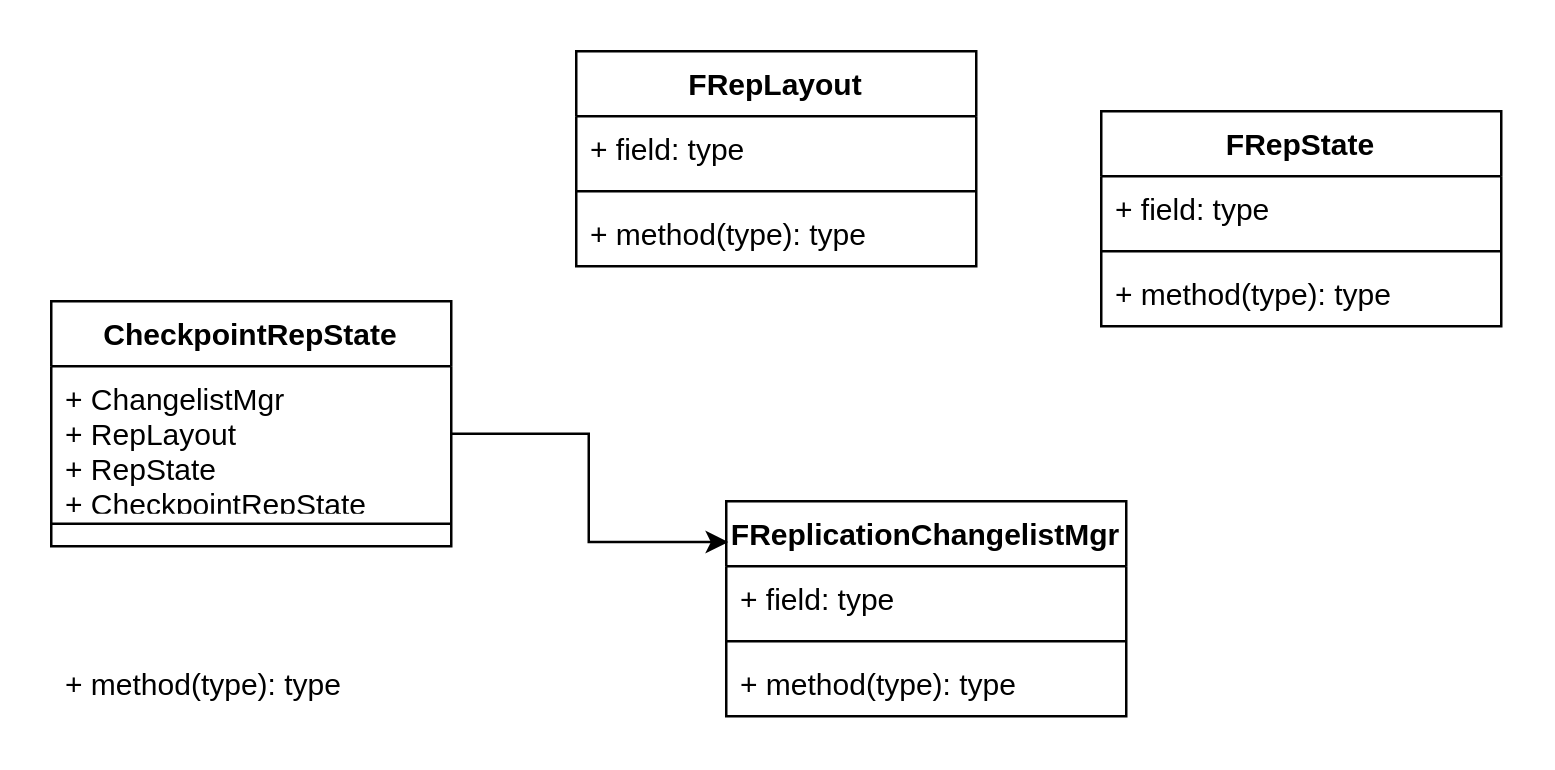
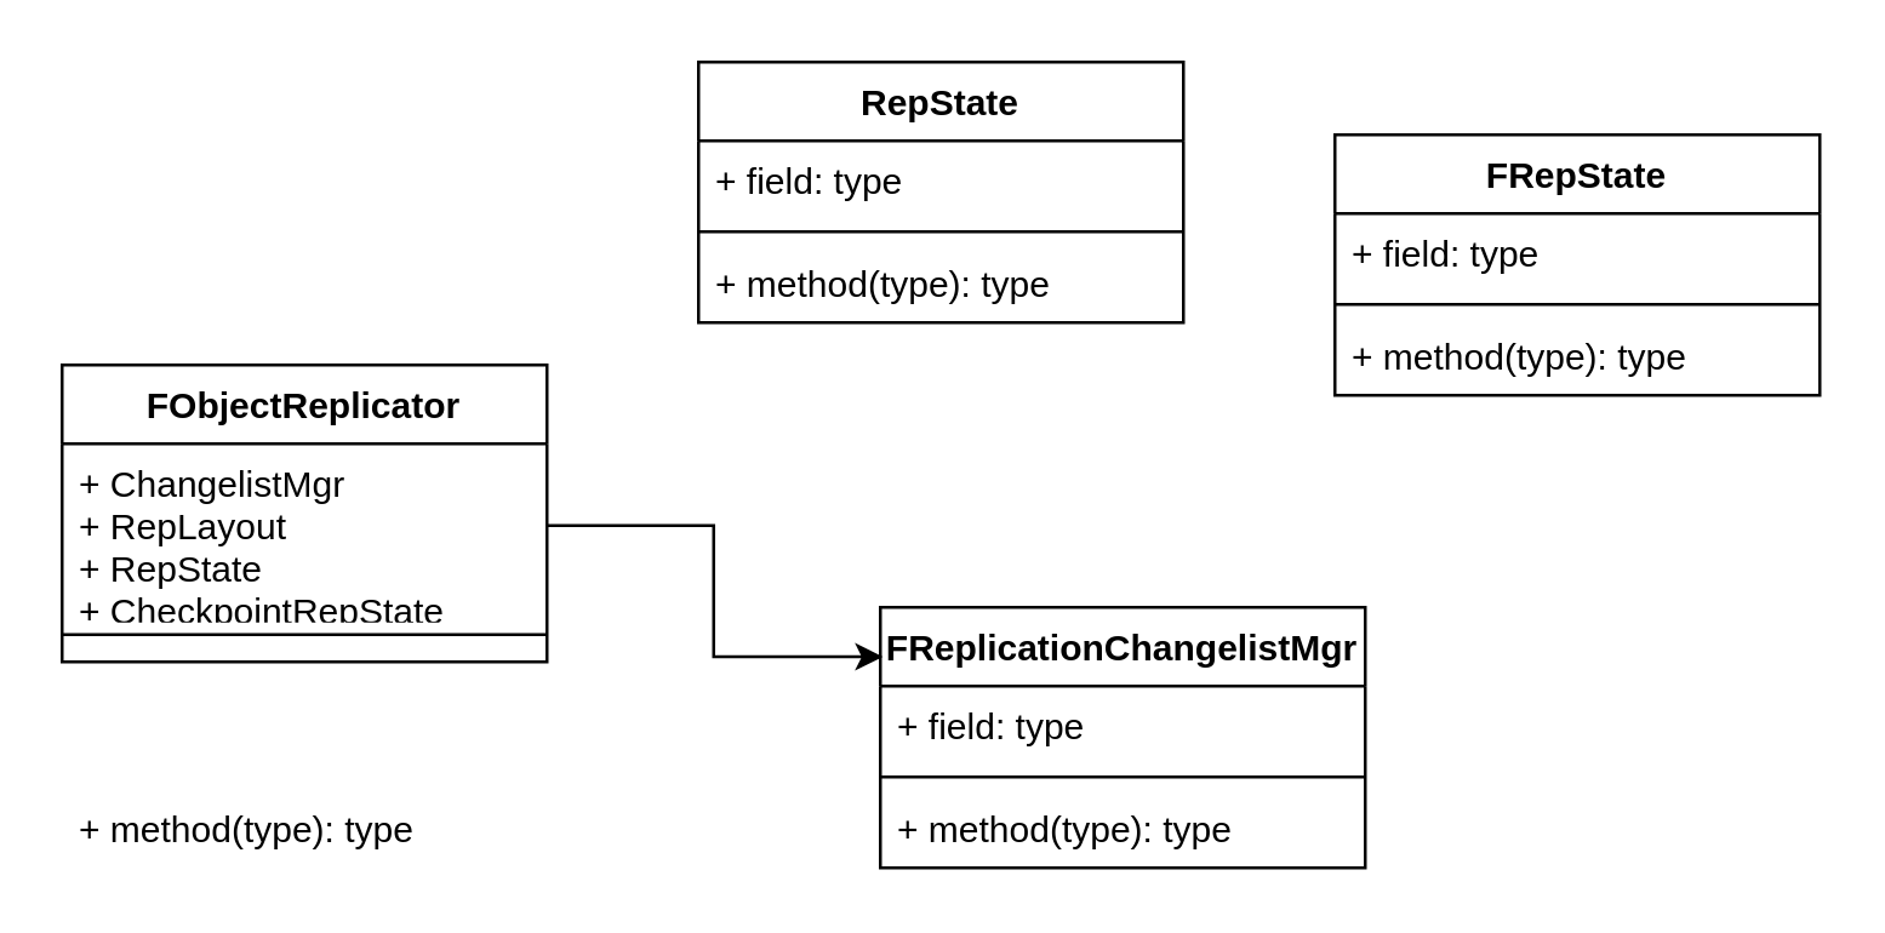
  <mxCell id="0" />
  <mxCell id="1" parent="0" />
- <mxCell id="2" value="CheckpointRepState" style="swimlane;fontStyle=1;align=center;verticalAlign=top;childLayout=stackLayout;horizontal=1;startSize=26;horizontalStack=0;resizeParent=1;resizeParentMax=0;resizeLast=0;collapsible=1;marginBottom=0;" parent="1" vertex="1"><mxGeometry x="20" y="120" width="160" height="98" as="geometry" /></mxCell>
+ <mxCell id="2" value="FObjectReplicator" style="swimlane;fontStyle=1;align=center;verticalAlign=top;childLayout=stackLayout;horizontal=1;startSize=26;horizontalStack=0;resizeParent=1;resizeParentMax=0;resizeLast=0;collapsible=1;marginBottom=0;" parent="1" vertex="1"><mxGeometry x="20" y="120" width="160" height="98" as="geometry" /></mxCell>
  <mxCell id="3" value="+ ChangelistMgr&#10;+ RepLayout&#10;+ RepState&#10;+ CheckpointRepState&#10;" style="text;strokeColor=none;fillColor=none;align=left;verticalAlign=top;spacingLeft=4;spacingRight=4;overflow=hidden;rotatable=0;points=[[0,0.5],[1,0.5]];portConstraint=eastwest;" parent="2" vertex="1"><mxGeometry y="26" width="160" height="54" as="geometry" /></mxCell>
  <mxCell id="4" value="" style="line;strokeWidth=1;fillColor=none;align=left;verticalAlign=middle;spacingTop=-1;spacingLeft=3;spacingRight=3;rotatable=0;labelPosition=right;points=[];portConstraint=eastwest;strokeColor=inherit;" parent="2" vertex="1"><mxGeometry y="80" width="160" height="18" as="geometry" /></mxCell>
  <mxCell id="5" value="FReplicationChangelistMgr" style="swimlane;fontStyle=1;align=center;verticalAlign=top;childLayout=stackLayout;horizontal=1;startSize=26;horizontalStack=0;resizeParent=1;resizeParentMax=0;resizeLast=0;collapsible=1;marginBottom=0;whiteSpace=wrap;html=1;" vertex="1" parent="1"><mxGeometry x="290" y="200" width="160" height="86" as="geometry" /></mxCell>
  <mxCell id="6" value="+ field: type" style="text;strokeColor=none;fillColor=none;align=left;verticalAlign=top;spacingLeft=4;spacingRight=4;overflow=hidden;rotatable=0;points=[[0,0.5],[1,0.5]];portConstraint=eastwest;whiteSpace=wrap;html=1;" vertex="1" parent="5"><mxGeometry y="26" width="160" height="26" as="geometry" /></mxCell>
  <mxCell id="7" value="" style="line;strokeWidth=1;fillColor=none;align=left;verticalAlign=middle;spacingTop=-1;spacingLeft=3;spacingRight=3;rotatable=0;labelPosition=right;points=[];portConstraint=eastwest;strokeColor=inherit;" vertex="1" parent="5"><mxGeometry y="52" width="160" height="8" as="geometry" /></mxCell>
  <mxCell id="8" value="+ method(type): type" style="text;strokeColor=none;fillColor=none;align=left;verticalAlign=top;spacingLeft=4;spacingRight=4;overflow=hidden;rotatable=0;points=[[0,0.5],[1,0.5]];portConstraint=eastwest;whiteSpace=wrap;html=1;" vertex="1" parent="5"><mxGeometry y="60" width="160" height="26" as="geometry" /></mxCell>
- <mxCell id="9" value="FRepLayout" style="swimlane;fontStyle=1;align=center;verticalAlign=top;childLayout=stackLayout;horizontal=1;startSize=26;horizontalStack=0;resizeParent=1;resizeParentMax=0;resizeLast=0;collapsible=1;marginBottom=0;whiteSpace=wrap;html=1;" vertex="1" parent="1"><mxGeometry x="230" y="20" width="160" height="86" as="geometry" /></mxCell>
+ <mxCell id="9" value="RepState" style="swimlane;fontStyle=1;align=center;verticalAlign=top;childLayout=stackLayout;horizontal=1;startSize=26;horizontalStack=0;resizeParent=1;resizeParentMax=0;resizeLast=0;collapsible=1;marginBottom=0;whiteSpace=wrap;html=1;" vertex="1" parent="1"><mxGeometry x="230" y="20" width="160" height="86" as="geometry" /></mxCell>
  <mxCell id="10" value="+ field: type" style="text;strokeColor=none;fillColor=none;align=left;verticalAlign=top;spacingLeft=4;spacingRight=4;overflow=hidden;rotatable=0;points=[[0,0.5],[1,0.5]];portConstraint=eastwest;whiteSpace=wrap;html=1;" vertex="1" parent="9"><mxGeometry y="26" width="160" height="26" as="geometry" /></mxCell>
  <mxCell id="11" value="" style="line;strokeWidth=1;fillColor=none;align=left;verticalAlign=middle;spacingTop=-1;spacingLeft=3;spacingRight=3;rotatable=0;labelPosition=right;points=[];portConstraint=eastwest;strokeColor=inherit;" vertex="1" parent="9"><mxGeometry y="52" width="160" height="8" as="geometry" /></mxCell>
  <mxCell id="12" value="+ method(type): type" style="text;strokeColor=none;fillColor=none;align=left;verticalAlign=top;spacingLeft=4;spacingRight=4;overflow=hidden;rotatable=0;points=[[0,0.5],[1,0.5]];portConstraint=eastwest;whiteSpace=wrap;html=1;" vertex="1" parent="9"><mxGeometry y="60" width="160" height="26" as="geometry" /></mxCell>
  <mxCell id="13" value="FRepState" style="swimlane;fontStyle=1;align=center;verticalAlign=top;childLayout=stackLayout;horizontal=1;startSize=26;horizontalStack=0;resizeParent=1;resizeParentMax=0;resizeLast=0;collapsible=1;marginBottom=0;whiteSpace=wrap;html=1;" vertex="1" parent="1"><mxGeometry x="440" y="44" width="160" height="86" as="geometry" /></mxCell>
  <mxCell id="14" value="+ field: type" style="text;strokeColor=none;fillColor=none;align=left;verticalAlign=top;spacingLeft=4;spacingRight=4;overflow=hidden;rotatable=0;points=[[0,0.5],[1,0.5]];portConstraint=eastwest;whiteSpace=wrap;html=1;" vertex="1" parent="13"><mxGeometry y="26" width="160" height="26" as="geometry" /></mxCell>
  <mxCell id="15" value="" style="line;strokeWidth=1;fillColor=none;align=left;verticalAlign=middle;spacingTop=-1;spacingLeft=3;spacingRight=3;rotatable=0;labelPosition=right;points=[];portConstraint=eastwest;strokeColor=inherit;" vertex="1" parent="13"><mxGeometry y="52" width="160" height="8" as="geometry" /></mxCell>
  <mxCell id="16" value="+ method(type): type" style="text;strokeColor=none;fillColor=none;align=left;verticalAlign=top;spacingLeft=4;spacingRight=4;overflow=hidden;rotatable=0;points=[[0,0.5],[1,0.5]];portConstraint=eastwest;whiteSpace=wrap;html=1;" vertex="1" parent="13"><mxGeometry y="60" width="160" height="26" as="geometry" /></mxCell>
  <mxCell id="17" style="edgeStyle=orthogonalEdgeStyle;rounded=0;orthogonalLoop=1;jettySize=auto;html=1;entryX=0.005;entryY=0.19;entryDx=0;entryDy=0;entryPerimeter=0;" edge="1" parent="1" source="3" target="5"><mxGeometry relative="1" as="geometry" /></mxCell>
  <mxCell id="18" value="+ method(type): type" style="text;strokeColor=none;fillColor=none;align=left;verticalAlign=top;spacingLeft=4;spacingRight=4;overflow=hidden;rotatable=0;points=[[0,0.5],[1,0.5]];portConstraint=eastwest;" parent="1" vertex="1"><mxGeometry x="20" y="260" width="160" height="26" as="geometry" /></mxCell>
